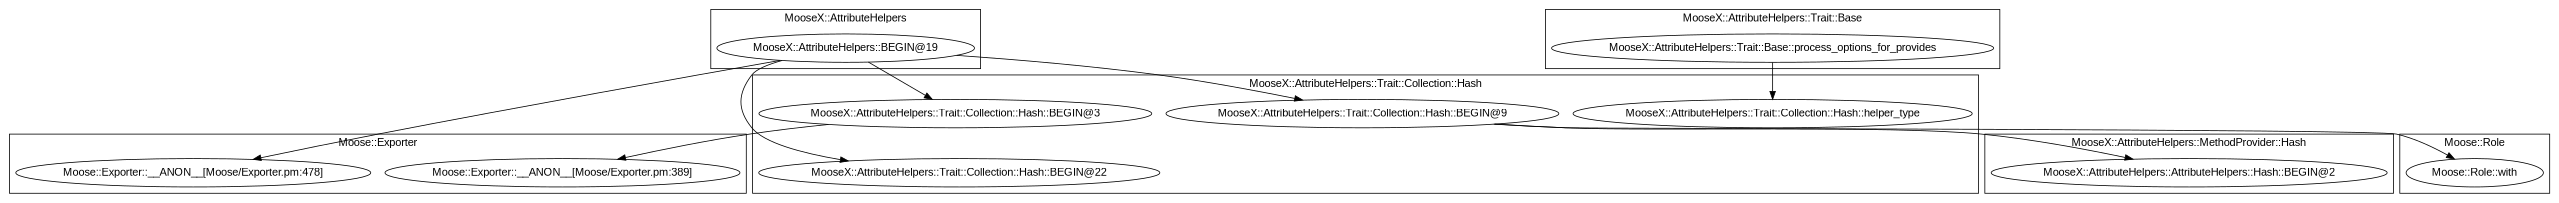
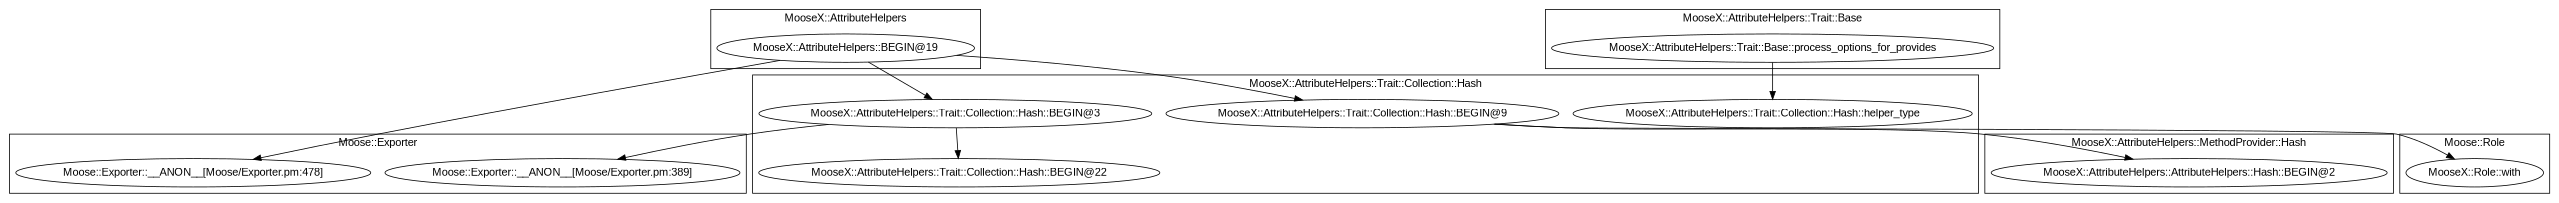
  digraph {
    fontname="Liberation Sans"
    node [fontname="Liberation Sans"]
    edge [fontname="Liberation Sans"]
    "Moose::Exporter::__ANON__[Moose/Exporter.pm:389]"
    "Moose::Exporter::__ANON__[Moose/Exporter.pm:478]"
    "MooseX::AttributeHelpers::Trait::Collection::Hash::BEGIN@9"
    "MooseX::AttributeHelpers::Trait::Collection::Hash::BEGIN@3"
    "MooseX::AttributeHelpers::Trait::Collection::Hash::BEGIN@22"
    "MooseX::AttributeHelpers::Trait::Collection::Hash::helper_type"
    "MooseX::AttributeHelpers::BEGIN@19"
-   "Moose::Role::with"
+   "Moose::Role::with" [label="MooseX::Role::with"]
    "MooseX::AttributeHelpers::Trait::Base::process_options_for_provides"
    n10 [label="MooseX::AttributeHelpers::AttributeHelpers::Hash::BEGIN@2"]
    subgraph cluster_1 {
      label="Moose::Exporter"
      "Moose::Exporter::__ANON__[Moose/Exporter.pm:389]"
      "Moose::Exporter::__ANON__[Moose/Exporter.pm:478]"
    }
    subgraph cluster_2 {
      label="MooseX::AttributeHelpers::Trait::Collection::Hash"
      "MooseX::AttributeHelpers::Trait::Collection::Hash::BEGIN@9"
      "MooseX::AttributeHelpers::Trait::Collection::Hash::BEGIN@3"
      "MooseX::AttributeHelpers::Trait::Collection::Hash::BEGIN@22"
      "MooseX::AttributeHelpers::Trait::Collection::Hash::helper_type"
    }
    subgraph cluster_3 {
      label="MooseX::AttributeHelpers"
      "MooseX::AttributeHelpers::BEGIN@19"
    }
    subgraph cluster_4 {
      label="Moose::Role"
      "Moose::Role::with"
    }
    subgraph cluster_5 {
      label="MooseX::AttributeHelpers::Trait::Base"
      "MooseX::AttributeHelpers::Trait::Base::process_options_for_provides"
    }
    subgraph cluster_6 {
      label="MooseX::AttributeHelpers::MethodProvider::Hash"
      n10
    }
    "MooseX::AttributeHelpers::Trait::Collection::Hash::BEGIN@9" -> "Moose::Role::with"
    "MooseX::AttributeHelpers::Trait::Collection::Hash::BEGIN@9" -> n10
    "MooseX::AttributeHelpers::Trait::Collection::Hash::BEGIN@3" -> "Moose::Exporter::__ANON__[Moose/Exporter.pm:389]"
    "MooseX::AttributeHelpers::BEGIN@19" -> "Moose::Exporter::__ANON__[Moose/Exporter.pm:478]"
    "MooseX::AttributeHelpers::BEGIN@19" -> "MooseX::AttributeHelpers::Trait::Collection::Hash::BEGIN@9"
    "MooseX::AttributeHelpers::BEGIN@19" -> "MooseX::AttributeHelpers::Trait::Collection::Hash::BEGIN@3"
-   "MooseX::AttributeHelpers::BEGIN@19" -> "MooseX::AttributeHelpers::Trait::Collection::Hash::BEGIN@22"
+   "MooseX::AttributeHelpers::Trait::Collection::Hash::BEGIN@3" -> "MooseX::AttributeHelpers::Trait::Collection::Hash::BEGIN@22"
    "MooseX::AttributeHelpers::Trait::Base::process_options_for_provides" -> "MooseX::AttributeHelpers::Trait::Collection::Hash::helper_type"
  }
